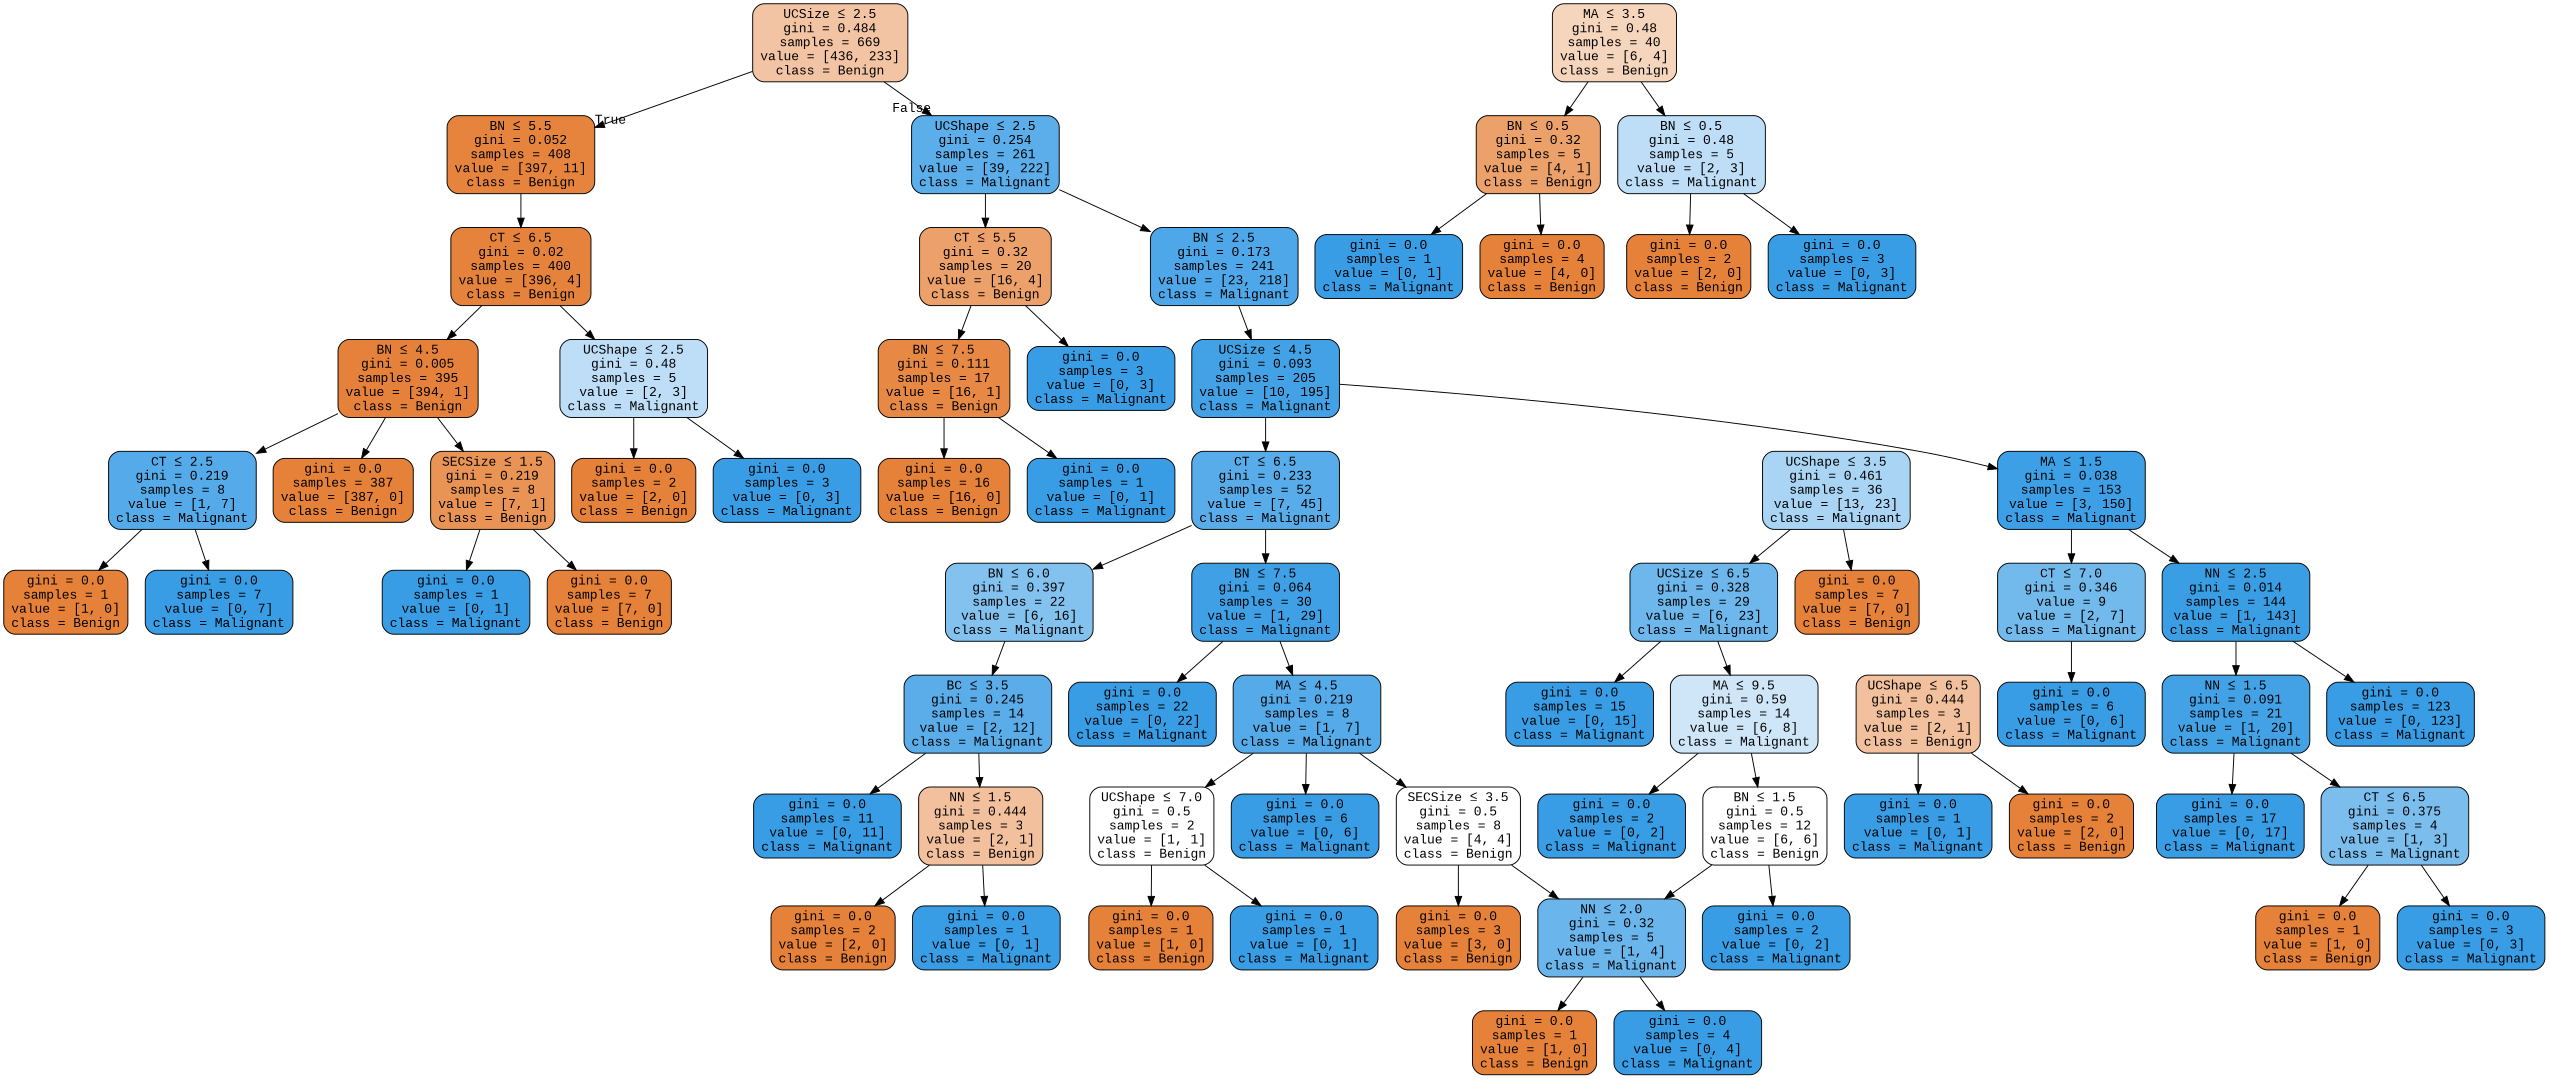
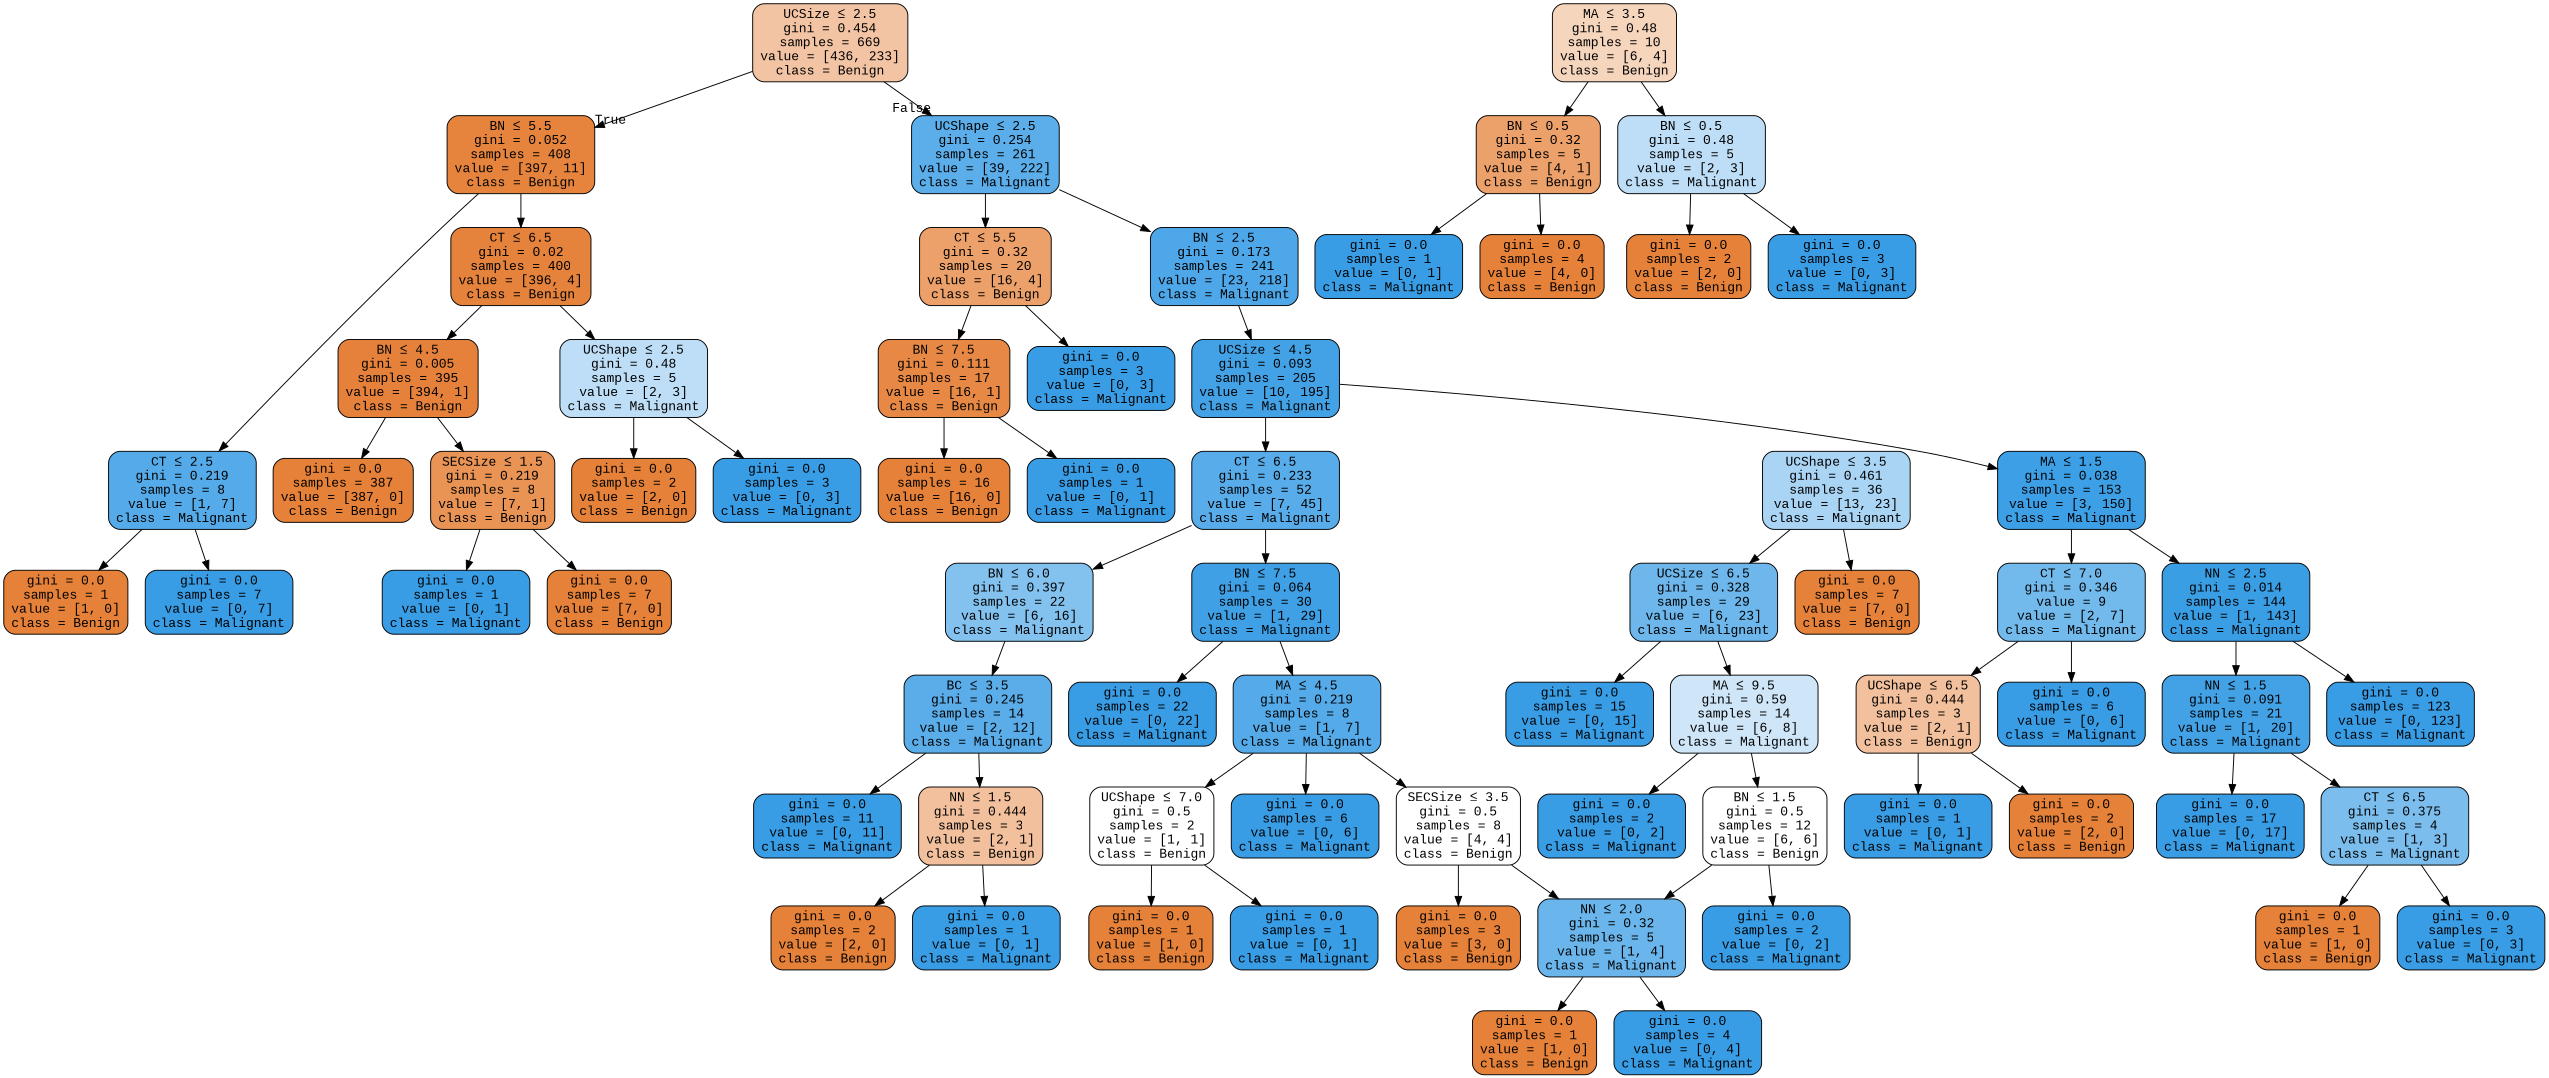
  digraph {
    fontname="Liberation Mono"
    node [color=black fillcolor="#399de5" fontname="Liberation Mono" shape=box style="filled, rounded"]
    edge [fontname="Liberation Mono"]
-   n1 [fillcolor="#f3c4a3" label=<UCSize &le; 2.5<br/>gini = 0.484<br/>samples = 669<br/>value = [436, 233]<br/>class = Benign>]
+   n1 [fillcolor="#f3c4a3" label=<UCSize &le; 2.5<br/>gini = 0.454<br/>samples = 669<br/>value = [436, 233]<br/>class = Benign>]
    n2 [fillcolor="#e6843e" label=<BN &le; 5.5<br/>gini = 0.052<br/>samples = 408<br/>value = [397, 11]<br/>class = Benign>]
    n3 [fillcolor="#5caeea" label=<UCShape &le; 2.5<br/>gini = 0.254<br/>samples = 261<br/>value = [39, 222]<br/>class = Malignant>]
    n4 [fillcolor="#e5823b" label=<CT &le; 6.5<br/>gini = 0.02<br/>samples = 400<br/>value = [396, 4]<br/>class = Benign>]
    n5 [fillcolor="#55abe9" label=<CT &le; 2.5<br/>gini = 0.219<br/>samples = 8<br/>value = [1, 7]<br/>class = Malignant>]
    n6 [fillcolor="#eca06a" label=<CT &le; 5.5<br/>gini = 0.32<br/>samples = 20<br/>value = [16, 4]<br/>class = Benign>]
    n7 [fillcolor="#4ea7e8" label=<BN &le; 2.5<br/>gini = 0.173<br/>samples = 241<br/>value = [23, 218]<br/>class = Malignant>]
    n8 [fillcolor="#e5813a" label=<BN &le; 4.5<br/>gini = 0.005<br/>samples = 395<br/>value = [394, 1]<br/>class = Benign>]
    n9 [fillcolor="#bddef6" label=<UCShape &le; 2.5<br/>gini = 0.48<br/>samples = 5<br/>value = [2, 3]<br/>class = Malignant>]
    n10 [fillcolor="#e58139" label=<gini = 0.0<br/>samples = 1<br/>value = [1, 0]<br/>class = Benign>]
    n11 [label=<gini = 0.0<br/>samples = 7<br/>value = [0, 7]<br/>class = Malignant>]
    n12 [fillcolor="#e58139" label=<gini = 0.0<br/>samples = 387<br/>value = [387, 0]<br/>class = Benign>]
    n13 [fillcolor="#e99355" label=<SECSize &le; 1.5<br/>gini = 0.219<br/>samples = 8<br/>value = [7, 1]<br/>class = Benign>]
    n14 [fillcolor="#e58139" label=<gini = 0.0<br/>samples = 2<br/>value = [2, 0]<br/>class = Benign>]
    n15 [label=<gini = 0.0<br/>samples = 3<br/>value = [0, 3]<br/>class = Malignant>]
    n16 [label=<gini = 0.0<br/>samples = 1<br/>value = [0, 1]<br/>class = Malignant>]
    n17 [fillcolor="#e58139" label=<gini = 0.0<br/>samples = 7<br/>value = [7, 0]<br/>class = Benign>]
    n18 [fillcolor="#e78945" label=<BN &le; 7.5<br/>gini = 0.111<br/>samples = 17<br/>value = [16, 1]<br/>class = Benign>]
    n19 [label=<gini = 0.0<br/>samples = 3<br/>value = [0, 3]<br/>class = Malignant>]
    n20 [fillcolor="#43a2e6" label=<UCSize &le; 4.5<br/>gini = 0.093<br/>samples = 205<br/>value = [10, 195]<br/>class = Malignant>]
    n21 [fillcolor="#e58139" label=<gini = 0.0<br/>samples = 16<br/>value = [16, 0]<br/>class = Benign>]
    n22 [label=<gini = 0.0<br/>samples = 1<br/>value = [0, 1]<br/>class = Malignant>]
    n23 [fillcolor="#a9d4f4" label=<UCShape &le; 3.5<br/>gini = 0.461<br/>samples = 36<br/>value = [13, 23]<br/>class = Malignant>]
    n24 [fillcolor="#e58139" label=<gini = 0.0<br/>samples = 7<br/>value = [7, 0]<br/>class = Benign>]
    n25 [fillcolor="#6db7ec" label=<UCSize &le; 6.5<br/>gini = 0.328<br/>samples = 29<br/>value = [6, 23]<br/>class = Malignant>]
    n26 [fillcolor="#58ace9" label=<CT &le; 6.5<br/>gini = 0.233<br/>samples = 52<br/>value = [7, 45]<br/>class = Malignant>]
    n27 [fillcolor="#3d9fe6" label=<MA &le; 1.5<br/>gini = 0.038<br/>samples = 153<br/>value = [3, 150]<br/>class = Malignant>]
    n28 [fillcolor="#cee6f8" label=<MA &le; 9.5<br/>gini = 0.59<br/>samples = 14<br/>value = [6, 8]<br/>class = Malignant>]
    n29 [label=<gini = 0.0<br/>samples = 15<br/>value = [0, 15]<br/>class = Malignant>]
    n30 [fillcolor="#ffffff" label=<BN &le; 1.5<br/>gini = 0.5<br/>samples = 12<br/>value = [6, 6]<br/>class = Benign>]
    n31 [label=<gini = 0.0<br/>samples = 2<br/>value = [0, 2]<br/>class = Malignant>]
    n32 [label=<gini = 0.0<br/>samples = 2<br/>value = [0, 2]<br/>class = Malignant>]
    n33 [fillcolor="#6ab6ec" label=<NN &le; 2.0<br/>gini = 0.32<br/>samples = 5<br/>value = [1, 4]<br/>class = Malignant>]
-   n34 [fillcolor="#f6d5bd" label=<MA &le; 3.5<br/>gini = 0.48<br/>samples = 40<br/>value = [6, 4]<br/>class = Benign>]
+   n34 [fillcolor="#f6d5bd" label=<MA &le; 3.5<br/>gini = 0.48<br/>samples = 10<br/>value = [6, 4]<br/>class = Benign>]
    n35 [fillcolor="#eca06a" label=<BN &le; 0.5<br/>gini = 0.32<br/>samples = 5<br/>value = [4, 1]<br/>class = Benign>]
    n36 [fillcolor="#bddef6" label=<BN &le; 0.5<br/>gini = 0.48<br/>samples = 5<br/>value = [2, 3]<br/>class = Malignant>]
    n37 [label=<gini = 0.0<br/>samples = 1<br/>value = [0, 1]<br/>class = Malignant>]
    n38 [fillcolor="#e58139" label=<gini = 0.0<br/>samples = 4<br/>value = [4, 0]<br/>class = Benign>]
    n39 [fillcolor="#e58139" label=<gini = 0.0<br/>samples = 2<br/>value = [2, 0]<br/>class = Benign>]
    n40 [label=<gini = 0.0<br/>samples = 3<br/>value = [0, 3]<br/>class = Malignant>]
    n41 [fillcolor="#83c2ef" label=<BN &le; 6.0<br/>gini = 0.397<br/>samples = 22<br/>value = [6, 16]<br/>class = Malignant>]
    n42 [fillcolor="#40a0e6" label=<BN &le; 7.5<br/>gini = 0.064<br/>samples = 30<br/>value = [1, 29]<br/>class = Malignant>]
    n43 [fillcolor="#72b9ec" label=<CT &le; 7.0<br/>gini = 0.346<br/>value = 9<br/>value = [2, 7]<br/>class = Malignant>]
    n44 [fillcolor="#3a9ee5" label=<NN &le; 2.5<br/>gini = 0.014<br/>samples = 144<br/>value = [1, 143]<br/>class = Malignant>]
    n45 [fillcolor="#5aade9" label=<BC &le; 3.5<br/>gini = 0.245<br/>samples = 14<br/>value = [2, 12]<br/>class = Malignant>]
    n46 [fillcolor="#55abe9" label=<MA &le; 4.5<br/>gini = 0.219<br/>samples = 8<br/>value = [1, 7]<br/>class = Malignant>]
    n47 [label=<gini = 0.0<br/>samples = 22<br/>value = [0, 22]<br/>class = Malignant>]
    n48 [fillcolor="#ffffff" label=<SECSize &le; 3.5<br/>gini = 0.5<br/>samples = 8<br/>value = [4, 4]<br/>class = Benign>]
    n49 [fillcolor="#e58139" label=<gini = 0.0<br/>samples = 3<br/>value = [3, 0]<br/>class = Benign>]
    n50 [fillcolor="#f2c09c" label=<NN &le; 1.5<br/>gini = 0.444<br/>samples = 3<br/>value = [2, 1]<br/>class = Benign>]
    n51 [label=<gini = 0.0<br/>samples = 11<br/>value = [0, 11]<br/>class = Malignant>]
    n52 [fillcolor="#e58139" label=<gini = 0.0<br/>samples = 1<br/>value = [1, 0]<br/>class = Benign>]
    n53 [label=<gini = 0.0<br/>samples = 4<br/>value = [0, 4]<br/>class = Malignant>]
    n54 [label=<gini = 0.0<br/>samples = 1<br/>value = [0, 1]<br/>class = Malignant>]
    n55 [fillcolor="#e58139" label=<gini = 0.0<br/>samples = 2<br/>value = [2, 0]<br/>class = Benign>]
    n56 [label=<gini = 0.0<br/>samples = 6<br/>value = [0, 6]<br/>class = Malignant>]
    n57 [fillcolor="#ffffff" label=<UCShape &le; 7.0<br/>gini = 0.5<br/>samples = 2<br/>value = [1, 1]<br/>class = Benign>]
    n58 [fillcolor="#e58139" label=<gini = 0.0<br/>samples = 1<br/>value = [1, 0]<br/>class = Benign>]
    n59 [label=<gini = 0.0<br/>samples = 1<br/>value = [0, 1]<br/>class = Malignant>]
    n60 [fillcolor="#f2c09c" label=<UCShape &le; 6.5<br/>gini = 0.444<br/>samples = 3<br/>value = [2, 1]<br/>class = Benign>]
    n61 [label=<gini = 0.0<br/>samples = 6<br/>value = [0, 6]<br/>class = Malignant>]
    n62 [fillcolor="#43a2e6" label=<NN &le; 1.5<br/>gini = 0.091<br/>samples = 21<br/>value = [1, 20]<br/>class = Malignant>]
    n63 [label=<gini = 0.0<br/>samples = 123<br/>value = [0, 123]<br/>class = Malignant>]
    n64 [label=<gini = 0.0<br/>samples = 1<br/>value = [0, 1]<br/>class = Malignant>]
    n65 [fillcolor="#e58139" label=<gini = 0.0<br/>samples = 2<br/>value = [2, 0]<br/>class = Benign>]
    n66 [label=<gini = 0.0<br/>samples = 17<br/>value = [0, 17]<br/>class = Malignant>]
    n67 [fillcolor="#7bbeee" label=<CT &le; 6.5<br/>gini = 0.375<br/>samples = 4<br/>value = [1, 3]<br/>class = Malignant>]
    n68 [fillcolor="#e58139" label=<gini = 0.0<br/>samples = 1<br/>value = [1, 0]<br/>class = Benign>]
    n69 [label=<gini = 0.0<br/>samples = 3<br/>value = [0, 3]<br/>class = Malignant>]
    n1 -> n2 [headlabel=True labelangle=45 labeldistance=2.5]
    n1 -> n3 [headlabel=False labelangle=-45 labeldistance=2.5]
    n2 -> n4
-   n8 -> n5
+   n2 -> n5
    n3 -> n6
    n3 -> n7
    n4 -> n8
    n4 -> n9
    n5 -> n10
    n5 -> n11
    n6 -> n18
    n6 -> n19
    n7 -> n20
    n8 -> n12
    n8 -> n13
    n9 -> n14
    n9 -> n15
    n13 -> n16
    n13 -> n17
    n18 -> n21
    n18 -> n22
    n20 -> n26
    n20 -> n27
    n23 -> n24
    n23 -> n25
    n25 -> n28
    n25 -> n29
    n26 -> n41
    n26 -> n42
    n27 -> n43
    n27 -> n44
    n28 -> n30
    n28 -> n31
    n30 -> n32
    n30 -> n33
    n33 -> n52
    n33 -> n53
    n34 -> n35
    n34 -> n36
    n35 -> n37
    n35 -> n38
    n36 -> n39
    n36 -> n40
    n41 -> n45
    n42 -> n46
    n42 -> n47
+   n43 -> n60
    n43 -> n61
    n44 -> n62
    n44 -> n63
    n45 -> n50
    n45 -> n51
    n46 -> n48
    n46 -> n56
    n46 -> n57
    n48 -> n33
    n48 -> n49
    n50 -> n54
    n50 -> n55
    n57 -> n58
    n57 -> n59
    n60 -> n64
    n60 -> n65
    n62 -> n66
    n62 -> n67
    n67 -> n68
    n67 -> n69
  }
